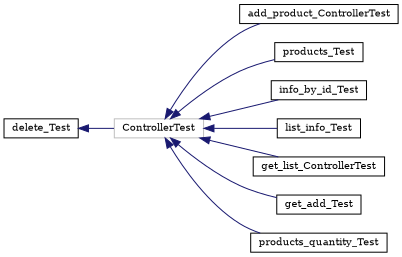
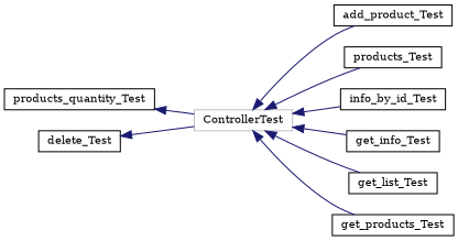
  digraph {
    fontname="DejaVu Serif"
    rankdir=LR
    node [color=black fillcolor=white fontname="DejaVu Serif" fontsize=10 shape=record style=filled]
    edge [color=midnightblue dir=back fontname="DejaVu Serif" fontsize=10 labelfontname=Helvetica labelfontsize=10 style=solid]
    n1 [color=grey75 height=0.2 label=ControllerTest width=0.4]
-   n2 [height=0.2 label=add_product_ControllerTest width=0.4]
+   n2 [height=0.2 label=add_product_Test width=0.4]
    n3 [height=0.2 label=products_Test width=0.4]
    n4 [height=0.2 label=info_by_id_Test width=0.4]
-   n5 [height=0.2 label=list_info_Test width=0.4]
-   n6 [height=0.2 label=get_list_ControllerTest width=0.4]
-   n7 [height=0.2 label=get_add_Test width=0.4]
+   n5 [height=0.2 label=get_info_Test width=0.4]
+   n6 [height=0.2 label=get_list_Test width=0.4]
+   n7 [height=0.2 label=get_products_Test width=0.4]
    n8 [height=0.2 label=products_quantity_Test width=0.4]
    n9 [height=0.2 label=delete_Test width=0.4]
    n1 -> n2
    n1 -> n3
    n1 -> n4
    n1 -> n5
    n1 -> n6
    n1 -> n7
-   n1 -> n8
+   n8 -> n1
    n9 -> n1
  }
